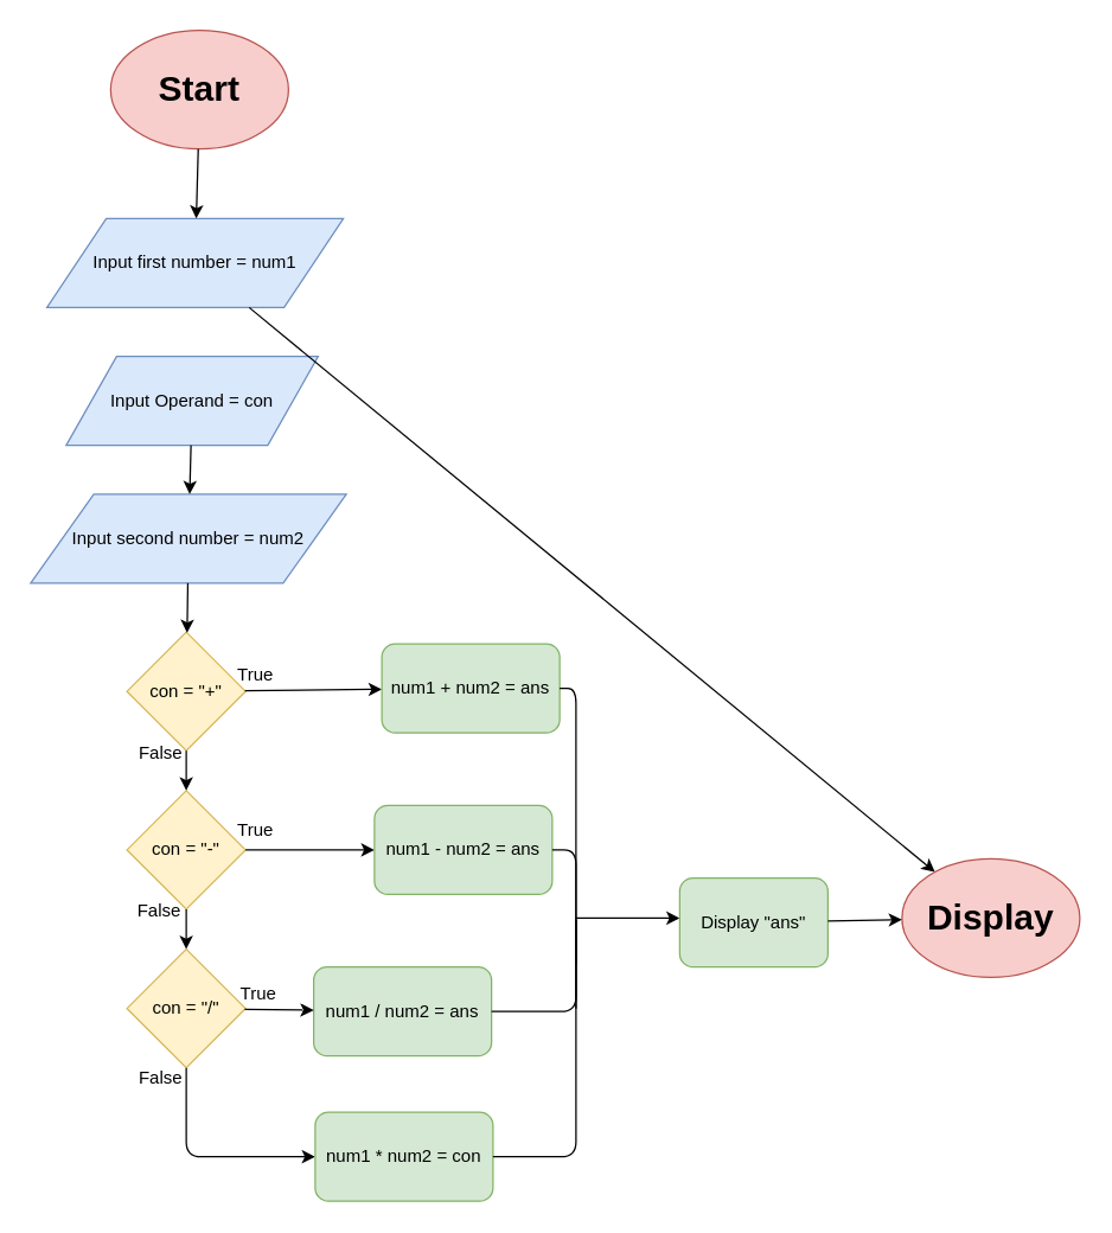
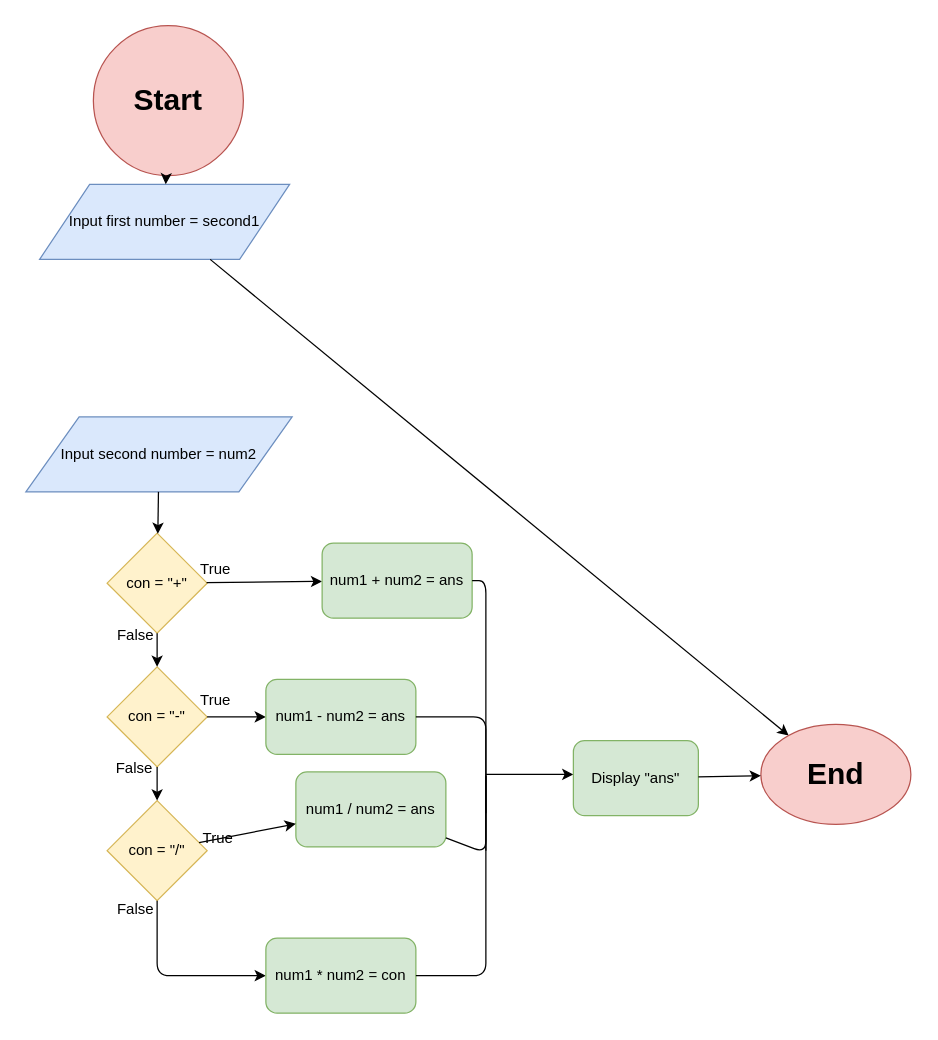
  <mxCell id="0" />
  <mxCell id="1" parent="0" />
- <mxCell id="2" value="&lt;h1&gt;&lt;b&gt;Start&lt;/b&gt;&lt;/h1&gt;" style="ellipse;whiteSpace=wrap;html=1;fillColor=#f8cecc;strokeColor=#b85450;" vertex="1" parent="1"><mxGeometry x="74" y="20" width="120" height="80" as="geometry" /></mxCell>
- <mxCell id="3" value="Input first number = num1" style="shape=parallelogram;perimeter=parallelogramPerimeter;whiteSpace=wrap;html=1;fillColor=#dae8fc;strokeColor=#6c8ebf;" vertex="1" parent="1"><mxGeometry x="31" y="147" width="200" height="60" as="geometry" /></mxCell>
+ <mxCell id="2" value="&lt;h1&gt;&lt;b&gt;Start&lt;/b&gt;&lt;/h1&gt;" style="ellipse;whiteSpace=wrap;html=1;fillColor=#f8cecc;strokeColor=#b85450;" vertex="1" parent="1"><mxGeometry x="74" y="20" width="120" height="120" as="geometry" /></mxCell>
+ <mxCell id="3" value="Input first number = second1" style="shape=parallelogram;perimeter=parallelogramPerimeter;whiteSpace=wrap;html=1;fillColor=#dae8fc;strokeColor=#6c8ebf;" vertex="1" parent="1"><mxGeometry x="31" y="147" width="200" height="60" as="geometry" /></mxCell>
  <mxCell id="4" value="" style="endArrow=classic;html=1;" edge="1" parent="1" source="2" target="3"><mxGeometry width="50" height="50" relative="1" as="geometry"><mxPoint x="104" y="230" as="sourcePoint" /><mxPoint x="84" y="200" as="targetPoint" /></mxGeometry></mxCell>
- <mxCell id="5" value="Input Operand = con" style="shape=parallelogram;perimeter=parallelogramPerimeter;whiteSpace=wrap;html=1;fillColor=#dae8fc;strokeColor=#6c8ebf;" vertex="1" parent="1"><mxGeometry x="44" y="240" width="170" height="60" as="geometry" /></mxCell>
  <mxCell id="6" value="" style="endArrow=classic;html=1;" edge="1" parent="1" source="3" target="35"><mxGeometry width="50" height="50" relative="1" as="geometry"><mxPoint x="143.081" y="109.995" as="sourcePoint" /><mxPoint x="141.769" y="157" as="targetPoint" /></mxGeometry></mxCell>
  <mxCell id="7" value="Input second number = num2" style="shape=parallelogram;perimeter=parallelogramPerimeter;whiteSpace=wrap;html=1;fillColor=#dae8fc;strokeColor=#6c8ebf;" vertex="1" parent="1"><mxGeometry x="20" y="333" width="213" height="60" as="geometry" /></mxCell>
- <mxCell id="8" value="" style="endArrow=classic;html=1;" edge="1" parent="1" source="5" target="7"><mxGeometry width="50" height="50" relative="1" as="geometry"><mxPoint x="18" y="460" as="sourcePoint" /><mxPoint x="68" y="410" as="targetPoint" /></mxGeometry></mxCell>
  <mxCell id="9" value="con = &quot;+&quot;" style="rhombus;whiteSpace=wrap;html=1;fillColor=#fff2cc;strokeColor=#d6b656;" vertex="1" parent="1"><mxGeometry x="85" y="426" width="80" height="80" as="geometry" /></mxCell>
  <mxCell id="10" value="con = &quot;-&quot;" style="rhombus;whiteSpace=wrap;html=1;fillColor=#fff2cc;strokeColor=#d6b656;" vertex="1" parent="1"><mxGeometry x="85" y="533" width="80" height="80" as="geometry" /></mxCell>
  <mxCell id="11" value="con = &quot;/&quot;" style="rhombus;whiteSpace=wrap;html=1;fillColor=#fff2cc;strokeColor=#d6b656;" vertex="1" parent="1"><mxGeometry x="85" y="640" width="80" height="80" as="geometry" /></mxCell>
  <mxCell id="12" value="" style="endArrow=classic;html=1;" edge="1" parent="1" source="7" target="9"><mxGeometry width="50" height="50" relative="1" as="geometry"><mxPoint x="139" y="433" as="sourcePoint" /><mxPoint x="249" y="363" as="targetPoint" /></mxGeometry></mxCell>
  <mxCell id="13" value="" style="endArrow=classic;html=1;" edge="1" parent="1" source="9" target="10"><mxGeometry width="50" height="50" relative="1" as="geometry"><mxPoint x="268" y="480" as="sourcePoint" /><mxPoint x="378" y="410" as="targetPoint" /></mxGeometry></mxCell>
  <mxCell id="14" value="" style="endArrow=classic;html=1;" edge="1" parent="1" source="10" target="11"><mxGeometry width="50" height="50" relative="1" as="geometry"><mxPoint x="278" y="490" as="sourcePoint" /><mxPoint x="388" y="420" as="targetPoint" /></mxGeometry></mxCell>
  <mxCell id="15" value="" style="endArrow=classic;html=1;" edge="1" parent="1" source="11" target="24"><mxGeometry width="50" height="50" relative="1" as="geometry"><mxPoint x="148.063" y="727" as="sourcePoint" /><mxPoint x="168" y="770" as="targetPoint" /><Array as="points"><mxPoint x="125" y="780" /></Array></mxGeometry></mxCell>
  <mxCell id="16" value="" style="endArrow=classic;html=1;" edge="1" parent="1" source="10" target="22"><mxGeometry width="50" height="50" relative="1" as="geometry"><mxPoint x="188.563" y="489" as="sourcePoint" /><mxPoint x="188.074" y="522.574" as="targetPoint" /></mxGeometry></mxCell>
  <mxCell id="17" value="" style="endArrow=classic;html=1;" edge="1" parent="1" source="9" target="21"><mxGeometry width="50" height="50" relative="1" as="geometry"><mxPoint x="156.063" y="423" as="sourcePoint" /><mxPoint x="168" y="457" as="targetPoint" /></mxGeometry></mxCell>
  <mxCell id="18" value="False" style="text;html=1;strokeColor=none;fillColor=none;align=center;verticalAlign=middle;whiteSpace=wrap;rounded=0;" vertex="1" parent="1"><mxGeometry x="88.074" y="498.074" width="40" height="20" as="geometry" /></mxCell>
  <mxCell id="19" value="False" style="text;html=1;strokeColor=none;fillColor=none;align=center;verticalAlign=middle;whiteSpace=wrap;rounded=0;" vertex="1" parent="1"><mxGeometry x="88.074" y="717.074" width="40" height="20" as="geometry" /></mxCell>
  <mxCell id="20" value="False" style="text;html=1;strokeColor=none;fillColor=none;align=center;verticalAlign=middle;whiteSpace=wrap;rounded=0;" vertex="1" parent="1"><mxGeometry x="87.074" y="604.074" width="40" height="20" as="geometry" /></mxCell>
  <mxCell id="21" value="num1 + num2 = ans" style="rounded=1;whiteSpace=wrap;html=1;fillColor=#d5e8d4;strokeColor=#82b366;" vertex="1" parent="1"><mxGeometry x="257" y="434" width="120" height="60" as="geometry" /></mxCell>
- <mxCell id="22" value="num1 - num2 = ans" style="rounded=1;whiteSpace=wrap;html=1;fillColor=#d5e8d4;strokeColor=#82b366;" vertex="1" parent="1"><mxGeometry x="252" y="543" width="120" height="60" as="geometry" /></mxCell>
- <mxCell id="23" value="num1 / num2 = ans" style="rounded=1;whiteSpace=wrap;html=1;fillColor=#d5e8d4;strokeColor=#82b366;" vertex="1" parent="1"><mxGeometry x="211" y="652" width="120" height="60" as="geometry" /></mxCell>
+ <mxCell id="22" value="num1 - num2 = ans" style="rounded=1;whiteSpace=wrap;html=1;fillColor=#d5e8d4;strokeColor=#82b366;" vertex="1" parent="1"><mxGeometry x="212" y="543" width="120" height="60" as="geometry" /></mxCell>
+ <mxCell id="23" value="num1 / num2 = ans" style="rounded=1;whiteSpace=wrap;html=1;fillColor=#d5e8d4;strokeColor=#82b366;" vertex="1" parent="1"><mxGeometry x="236" y="617" width="120" height="60" as="geometry" /></mxCell>
  <mxCell id="24" value="num1 * num2 = con" style="rounded=1;whiteSpace=wrap;html=1;fillColor=#d5e8d4;strokeColor=#82b366;" vertex="1" parent="1"><mxGeometry x="212" y="750" width="120" height="60" as="geometry" /></mxCell>
  <mxCell id="25" value="" style="endArrow=classic;html=1;" edge="1" parent="1" source="11" target="23"><mxGeometry width="50" height="50" relative="1" as="geometry"><mxPoint x="198.563" y="499" as="sourcePoint" /><mxPoint x="198.074" y="532.574" as="targetPoint" /></mxGeometry></mxCell>
  <mxCell id="26" value="True" style="text;html=1;strokeColor=none;fillColor=none;align=center;verticalAlign=middle;whiteSpace=wrap;rounded=0;" vertex="1" parent="1"><mxGeometry x="152.074" y="445.074" width="40" height="20" as="geometry" /></mxCell>
  <mxCell id="27" value="True" style="text;html=1;strokeColor=none;fillColor=none;align=center;verticalAlign=middle;whiteSpace=wrap;rounded=0;" vertex="1" parent="1"><mxGeometry x="152.074" y="550.074" width="40" height="20" as="geometry" /></mxCell>
  <mxCell id="28" value="True" style="text;html=1;strokeColor=none;fillColor=none;align=center;verticalAlign=middle;whiteSpace=wrap;rounded=0;" vertex="1" parent="1"><mxGeometry x="154.074" y="660.074" width="40" height="20" as="geometry" /></mxCell>
  <mxCell id="29" value="" style="endArrow=none;html=1;" edge="1" parent="1" source="21"><mxGeometry width="50" height="50" relative="1" as="geometry"><mxPoint x="358" y="480" as="sourcePoint" /><mxPoint x="388" y="650" as="targetPoint" /><Array as="points"><mxPoint x="388" y="464" /></Array></mxGeometry></mxCell>
  <mxCell id="30" value="" style="endArrow=none;html=1;" edge="1" parent="1" source="22"><mxGeometry width="50" height="50" relative="1" as="geometry"><mxPoint x="408" y="504" as="sourcePoint" /><mxPoint x="388" y="680" as="targetPoint" /><Array as="points"><mxPoint x="388" y="573" /></Array></mxGeometry></mxCell>
  <mxCell id="31" value="" style="endArrow=none;html=1;" edge="1" parent="1" source="23"><mxGeometry width="50" height="50" relative="1" as="geometry"><mxPoint x="418" y="514" as="sourcePoint" /><mxPoint x="388" y="620" as="targetPoint" /><Array as="points"><mxPoint x="388" y="682" /></Array></mxGeometry></mxCell>
  <mxCell id="32" value="" style="endArrow=none;html=1;" edge="1" parent="1" source="24"><mxGeometry width="50" height="50" relative="1" as="geometry"><mxPoint x="428" y="524" as="sourcePoint" /><mxPoint x="388" y="620" as="targetPoint" /><Array as="points"><mxPoint x="388" y="780" /></Array></mxGeometry></mxCell>
  <mxCell id="33" value="" style="endArrow=classic;html=1;" edge="1" parent="1"><mxGeometry width="50" height="50" relative="1" as="geometry"><mxPoint x="388" y="619" as="sourcePoint" /><mxPoint x="458" y="619" as="targetPoint" /></mxGeometry></mxCell>
  <mxCell id="34" value="Display &quot;ans&quot;" style="rounded=1;whiteSpace=wrap;html=1;fillColor=#d5e8d4;strokeColor=#82b366;" vertex="1" parent="1"><mxGeometry x="458" y="592" width="100" height="60" as="geometry" /></mxCell>
- <mxCell id="35" value="&lt;h1&gt;Display&lt;/h1&gt;" style="ellipse;whiteSpace=wrap;html=1;fillColor=#f8cecc;strokeColor=#b85450;" vertex="1" parent="1"><mxGeometry x="608" y="579" width="120" height="80" as="geometry" /></mxCell>
+ <mxCell id="35" value="&lt;h1&gt;End&lt;/h1&gt;" style="ellipse;whiteSpace=wrap;html=1;fillColor=#f8cecc;strokeColor=#b85450;" vertex="1" parent="1"><mxGeometry x="608" y="579" width="120" height="80" as="geometry" /></mxCell>
  <mxCell id="36" value="" style="endArrow=classic;html=1;" edge="1" parent="1" source="34" target="35"><mxGeometry width="50" height="50" relative="1" as="geometry"><mxPoint x="398" y="629" as="sourcePoint" /><mxPoint x="468" y="629" as="targetPoint" /></mxGeometry></mxCell>
